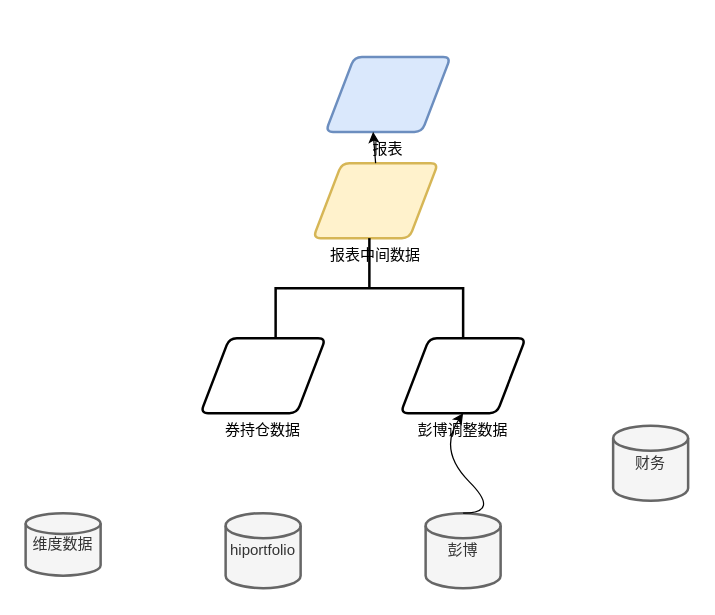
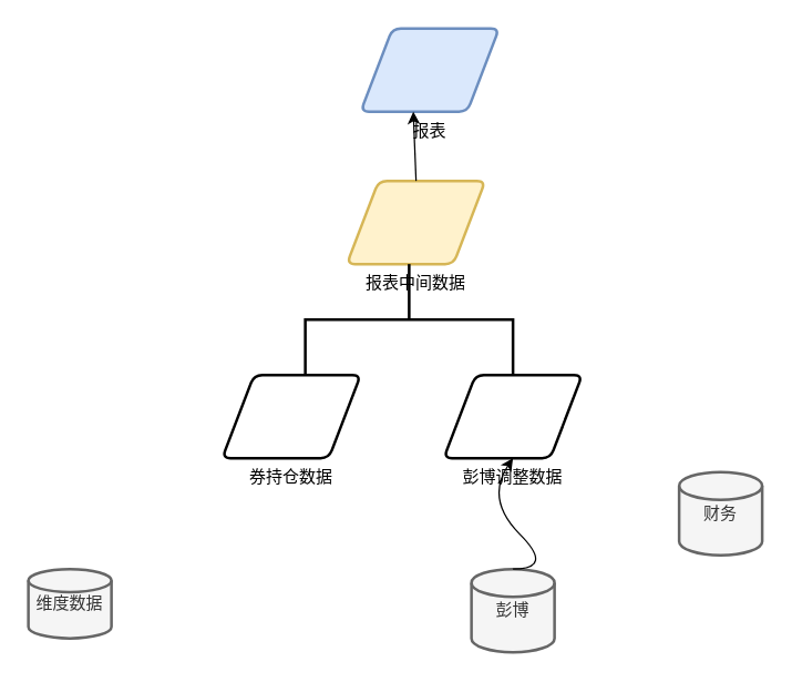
  <mxCell id="0" />
  <mxCell id="1" parent="0" />
- <mxCell id="2" value="hiportfolio" style="strokeWidth=2;html=1;shape=mxgraph.flowchart.database;whiteSpace=wrap;fillColor=#f5f5f5;strokeColor=#666666;fontColor=#333333;" vertex="1" parent="1"><mxGeometry x="180" y="410" width="60" height="60" as="geometry" /></mxCell>
  <mxCell id="3" value="财务" style="strokeWidth=2;html=1;shape=mxgraph.flowchart.database;whiteSpace=wrap;fillColor=#f5f5f5;strokeColor=#666666;fontColor=#333333;" vertex="1" parent="1"><mxGeometry x="490" y="340" width="60" height="60" as="geometry" /></mxCell>
  <mxCell id="4" value="彭博" style="strokeWidth=2;html=1;shape=mxgraph.flowchart.database;whiteSpace=wrap;fillColor=#f5f5f5;strokeColor=#666666;fontColor=#333333;" vertex="1" parent="1"><mxGeometry x="340" y="410" width="60" height="60" as="geometry" /></mxCell>
  <mxCell id="5" value="券持仓数据" style="verticalLabelPosition=bottom;verticalAlign=top;html=1;strokeWidth=2;shape=parallelogram;perimeter=parallelogramPerimeter;whiteSpace=wrap;rounded=1;arcSize=12;size=0.23;" vertex="1" parent="1"><mxGeometry x="160" y="270" width="100" height="60" as="geometry" /></mxCell>
  <mxCell id="6" value="彭博调整数据" style="verticalLabelPosition=bottom;verticalAlign=top;html=1;strokeWidth=2;shape=parallelogram;perimeter=parallelogramPerimeter;whiteSpace=wrap;rounded=1;arcSize=12;size=0.23;" vertex="1" parent="1"><mxGeometry x="320" y="270" width="100" height="60" as="geometry" /></mxCell>
  <mxCell id="7" value="维度数据" style="strokeWidth=2;html=1;shape=mxgraph.flowchart.database;whiteSpace=wrap;fillColor=#f5f5f5;strokeColor=#666666;fontColor=#333333;" vertex="1" parent="1"><mxGeometry x="20" y="410" width="60" height="50" as="geometry" /></mxCell>
  <mxCell id="8" value="报表中间数据" style="verticalLabelPosition=bottom;verticalAlign=top;html=1;strokeWidth=2;shape=parallelogram;perimeter=parallelogramPerimeter;whiteSpace=wrap;rounded=1;arcSize=12;size=0.23;fillColor=#fff2cc;strokeColor=#d6b656;" vertex="1" parent="1"><mxGeometry x="250" y="130" width="100" height="60" as="geometry" /></mxCell>
- <mxCell id="9" value="报表" style="verticalLabelPosition=bottom;verticalAlign=top;html=1;strokeWidth=2;shape=parallelogram;perimeter=parallelogramPerimeter;whiteSpace=wrap;rounded=1;arcSize=12;size=0.23;fillColor=#dae8fc;strokeColor=#6c8ebf;" vertex="1" parent="1"><mxGeometry x="260" y="45" width="100" height="60" as="geometry" /></mxCell>
+ <mxCell id="9" value="报表" style="verticalLabelPosition=bottom;verticalAlign=top;html=1;strokeWidth=2;shape=parallelogram;perimeter=parallelogramPerimeter;whiteSpace=wrap;rounded=1;arcSize=12;size=0.23;fillColor=#dae8fc;strokeColor=#6c8ebf;" vertex="1" parent="1"><mxGeometry x="260" y="20" width="100" height="60" as="geometry" /></mxCell>
  <mxCell id="10" value="" style="curved=1;endArrow=classic;html=1;entryX=0.5;entryY=1;entryDx=0;entryDy=0;" edge="1" parent="1" target="6"><mxGeometry width="50" height="50" relative="1" as="geometry"><mxPoint x="370" y="410" as="sourcePoint" /><mxPoint x="400" y="360" as="targetPoint" /><Array as="points"><mxPoint x="400" y="410" /><mxPoint x="350" y="360" /></Array></mxGeometry></mxCell>
  <mxCell id="11" value="" style="strokeWidth=2;html=1;shape=mxgraph.flowchart.annotation_2;align=left;pointerEvents=1;direction=south;" vertex="1" parent="1"><mxGeometry x="220" y="190" width="150" height="80" as="geometry" /></mxCell>
  <mxCell id="12" value="" style="endArrow=classic;html=1;entryX=0.38;entryY=1;entryDx=0;entryDy=0;entryPerimeter=0;exitX=0.5;exitY=0;exitDx=0;exitDy=0;" edge="1" parent="1" source="8" target="9"><mxGeometry width="50" height="50" relative="1" as="geometry"><mxPoint x="20" y="540" as="sourcePoint" /><mxPoint x="70" y="490" as="targetPoint" /></mxGeometry></mxCell>
